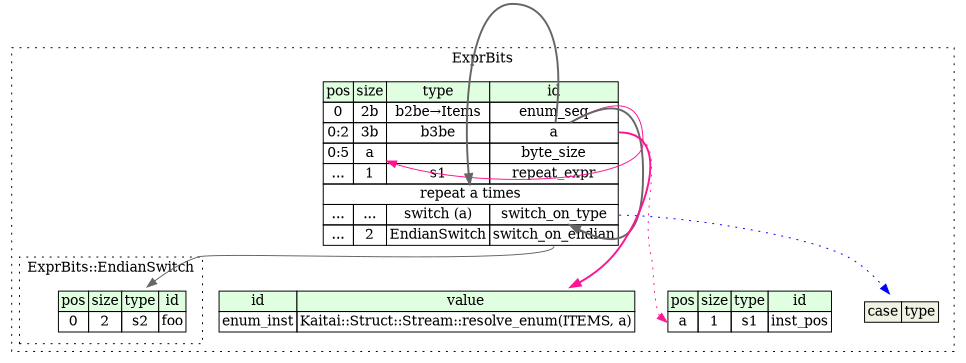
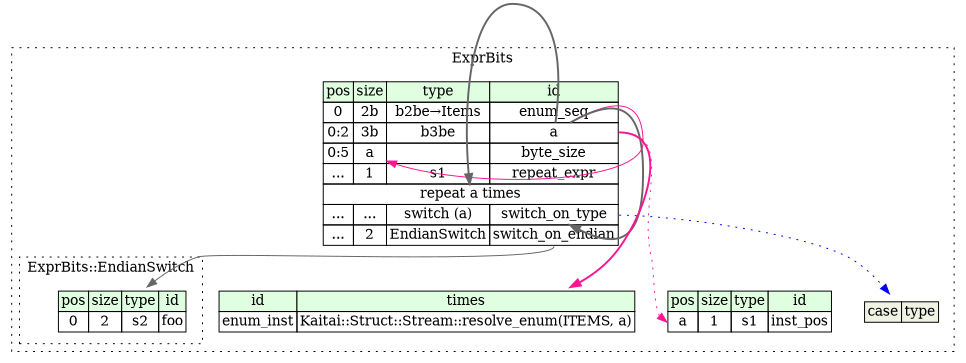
  digraph {
    rankdir=TB
    node [shape=plaintext]
    edge [style=bold tailport=a_type color=gray40]
    n1 [label=<<TABLE BORDER="0" CELLBORDER="1" CELLSPACING="0"> 				<TR><TD BGCOLOR="#E0FFE0">pos</TD><TD BGCOLOR="#E0FFE0">size</TD><TD BGCOLOR="#E0FFE0">type</TD><TD BGCOLOR="#E0FFE0">id</TD></TR> 				<TR><TD PORT="foo_pos">0</TD><TD PORT="foo_size">2</TD><TD>s2</TD><TD PORT="foo_type">foo</TD></TR> 			</TABLE>>]
    n2 [label=<<TABLE BORDER="0" CELLBORDER="1" CELLSPACING="0"> 			<TR><TD BGCOLOR="#E0FFE0">pos</TD><TD BGCOLOR="#E0FFE0">size</TD><TD BGCOLOR="#E0FFE0">type</TD><TD BGCOLOR="#E0FFE0">id</TD></TR> 			<TR><TD PORT="enum_seq_pos">0</TD><TD PORT="enum_seq_size">2b</TD><TD>b2be→Items</TD><TD PORT="enum_seq_type">enum_seq</TD></TR> 			<TR><TD PORT="a_pos">0:2</TD><TD PORT="a_size">3b</TD><TD>b3be</TD><TD PORT="a_type">a</TD></TR> 			<TR><TD PORT="byte_size_pos">0:5</TD><TD PORT="byte_size_size">a</TD><TD></TD><TD PORT="byte_size_type">byte_size</TD></TR> 			<TR><TD PORT="repeat_expr_pos">...</TD><TD PORT="repeat_expr_size">1</TD><TD>s1</TD><TD PORT="repeat_expr_type">repeat_expr</TD></TR> 			<TR><TD COLSPAN="4" PORT="repeat_expr__repeat">repeat a times</TD></TR> 			<TR><TD PORT="switch_on_type_pos">...</TD><TD PORT="switch_on_type_size">...</TD><TD>switch (a)</TD><TD PORT="switch_on_type_type">switch_on_type</TD></TR> 			<TR><TD PORT="switch_on_endian_pos">...</TD><TD PORT="switch_on_endian_size">2</TD><TD>EndianSwitch</TD><TD PORT="switch_on_endian_type">switch_on_endian</TD></TR> 		</TABLE>>]
-   n3 [label=<<TABLE BORDER="0" CELLBORDER="1" CELLSPACING="0"> 			<TR><TD BGCOLOR="#E0FFE0">id</TD><TD BGCOLOR="#E0FFE0">value</TD></TR> 			<TR><TD>enum_inst</TD><TD>Kaitai::Struct::Stream::resolve_enum(ITEMS, a)</TD></TR> 		</TABLE>>]
+   n3 [label=<<TABLE BORDER="0" CELLBORDER="1" CELLSPACING="0"> 			<TR><TD BGCOLOR="#E0FFE0">id</TD><TD BGCOLOR="#E0FFE0">times</TD></TR> 			<TR><TD>enum_inst</TD><TD>Kaitai::Struct::Stream::resolve_enum(ITEMS, a)</TD></TR> 		</TABLE>>]
    n4 [label=<<TABLE BORDER="0" CELLBORDER="1" CELLSPACING="0"> 			<TR><TD BGCOLOR="#E0FFE0">pos</TD><TD BGCOLOR="#E0FFE0">size</TD><TD BGCOLOR="#E0FFE0">type</TD><TD BGCOLOR="#E0FFE0">id</TD></TR> 			<TR><TD PORT="inst_pos_pos">a</TD><TD PORT="inst_pos_size">1</TD><TD>s1</TD><TD PORT="inst_pos_type">inst_pos</TD></TR> 		</TABLE>>]
    n5 [label=<<TABLE BORDER="0" CELLBORDER="1" CELLSPACING="0"> 	<TR><TD BGCOLOR="#F0F2E4">case</TD><TD BGCOLOR="#F0F2E4">type</TD></TR> </TABLE>>]
    subgraph cluster_1 {
      label=ExprBits
      style=dotted
      n2
      n3
      n4
      n5
      subgraph cluster_2 {
        label="ExprBits::EndianSwitch"
        style=dotted
        n1
      }
    }
    n2 -> n1 [style=solid tailport=switch_on_endian_type]
    n2 -> n2 [color=deeppink headport=byte_size_size style=solid]
    n2 -> n2 [headport=repeat_expr__repeat]
    n2 -> n2 [headport=switch_on_type_type]
    n2 -> n3 [color=deeppink]
    n2 -> n4 [color=deeppink headport=inst_pos_pos style=dotted]
    n2 -> n5 [style=dotted tailport=switch_on_type_type color=blue]
  }
